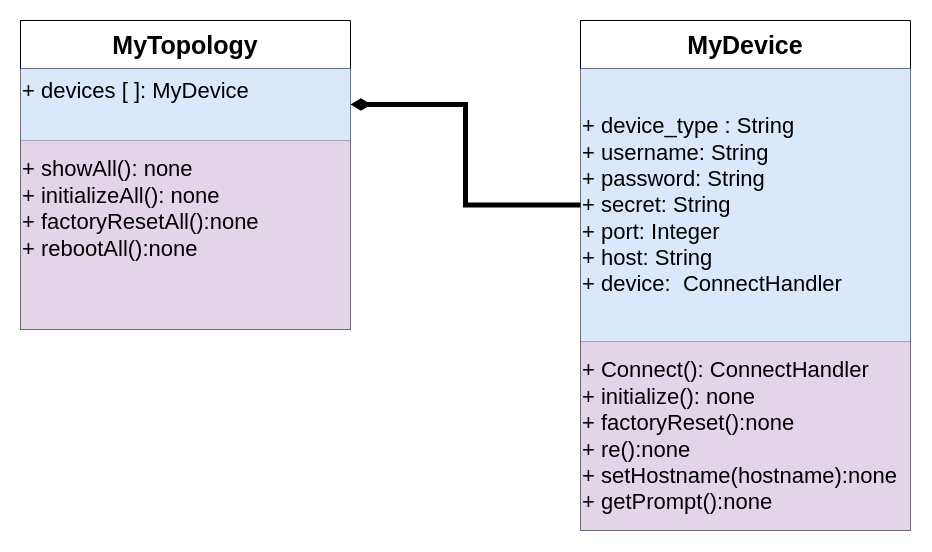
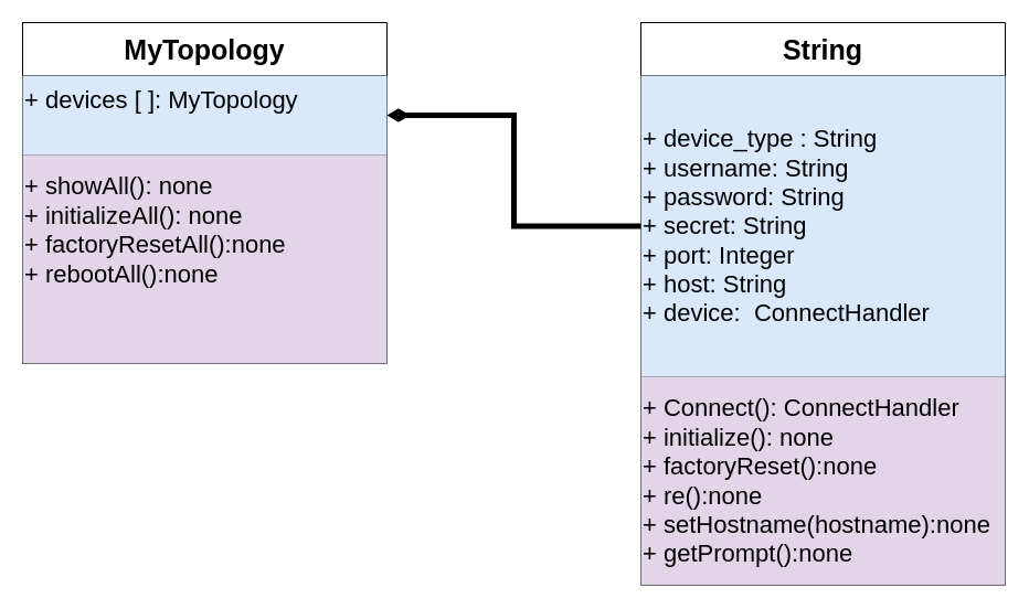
  <mxCell id="0" />
  <mxCell id="1" parent="0" />
  <mxCell id="2" value="" style="shape=table;startSize=0;container=1;collapsible=0;childLayout=tableLayout;" vertex="1" parent="1"><mxGeometry x="580" y="20" width="330" height="510" as="geometry" /></mxCell>
  <mxCell id="3" value="" style="shape=tableRow;horizontal=0;startSize=0;swimlaneHead=0;swimlaneBody=0;strokeColor=inherit;top=0;left=0;bottom=0;right=0;collapsible=0;dropTarget=0;fillColor=none;points=[[0,0.5],[1,0.5]];portConstraint=eastwest;" vertex="1" parent="2"><mxGeometry width="330" height="48" as="geometry" /></mxCell>
- <mxCell id="4" value="&lt;b&gt;&lt;font style=&quot;font-size: 25px;&quot;&gt;MyDevice&lt;/font&gt;&lt;/b&gt;" style="shape=partialRectangle;html=1;whiteSpace=wrap;connectable=0;strokeColor=inherit;overflow=hidden;fillColor=none;top=0;left=0;bottom=0;right=0;pointerEvents=1;" vertex="1" parent="3"><mxGeometry width="330" height="48" as="geometry"><mxRectangle width="330" height="48" as="alternateBounds" /></mxGeometry></mxCell>
+ <mxCell id="4" value="&lt;b&gt;&lt;font style=&quot;font-size: 25px;&quot;&gt;String&lt;/font&gt;&lt;/b&gt;" style="shape=partialRectangle;html=1;whiteSpace=wrap;connectable=0;strokeColor=inherit;overflow=hidden;fillColor=none;top=0;left=0;bottom=0;right=0;pointerEvents=1;" vertex="1" parent="3"><mxGeometry width="330" height="48" as="geometry"><mxRectangle width="330" height="48" as="alternateBounds" /></mxGeometry></mxCell>
  <mxCell id="5" value="" style="shape=tableRow;horizontal=0;startSize=0;swimlaneHead=0;swimlaneBody=0;strokeColor=inherit;top=0;left=0;bottom=0;right=0;collapsible=0;dropTarget=0;fillColor=none;points=[[0,0.5],[1,0.5]];portConstraint=eastwest;fontSize=22;" vertex="1" parent="2"><mxGeometry y="48" width="330" height="273" as="geometry" /></mxCell>
  <mxCell id="6" value="+ device_type : String&lt;div style=&quot;font-size: 22px;&quot;&gt;+ username: String&lt;/div&gt;&lt;div style=&quot;font-size: 22px;&quot;&gt;+ password: String&lt;/div&gt;&lt;div style=&quot;font-size: 22px;&quot;&gt;+ secret: String&lt;/div&gt;&lt;div style=&quot;font-size: 22px;&quot;&gt;+ port: Integer&lt;/div&gt;&lt;div style=&quot;font-size: 22px;&quot;&gt;+ host: String&lt;/div&gt;&lt;div style=&quot;font-size: 22px;&quot;&gt;+ device:&amp;nbsp; ConnectHandler&lt;/div&gt;" style="shape=partialRectangle;html=1;whiteSpace=wrap;connectable=0;strokeColor=#6c8ebf;overflow=hidden;fillColor=#dae8fc;top=0;left=0;bottom=0;right=0;pointerEvents=1;align=left;fontSize=22;" vertex="1" parent="5"><mxGeometry width="330" height="273" as="geometry"><mxRectangle width="330" height="273" as="alternateBounds" /></mxGeometry></mxCell>
  <mxCell id="7" value="" style="shape=tableRow;horizontal=0;startSize=0;swimlaneHead=0;swimlaneBody=0;strokeColor=inherit;top=0;left=0;bottom=0;right=0;collapsible=0;dropTarget=0;fillColor=none;points=[[0,0.5],[1,0.5]];portConstraint=eastwest;fontSize=22;" vertex="1" parent="2"><mxGeometry y="321" width="330" height="189" as="geometry" /></mxCell>
  <mxCell id="8" value="+ Connect(): ConnectHandler&lt;br&gt;+ initialize(): none&lt;br&gt;+ factoryReset():none&lt;br&gt;+ re():none&amp;nbsp;&amp;nbsp;&lt;br&gt;+ setHostname(hostname):none&lt;br&gt;+ getPrompt():none" style="shape=partialRectangle;html=1;whiteSpace=wrap;connectable=0;strokeColor=#9673a6;overflow=hidden;fillColor=#e1d5e7;top=0;left=0;bottom=0;right=0;pointerEvents=1;align=left;fontSize=22;" vertex="1" parent="7"><mxGeometry width="330" height="189" as="geometry"><mxRectangle width="330" height="189" as="alternateBounds" /></mxGeometry></mxCell>
  <mxCell id="9" value="" style="shape=table;startSize=0;container=1;collapsible=0;childLayout=tableLayout;" vertex="1" parent="1"><mxGeometry x="20" y="20" width="330" height="309" as="geometry" /></mxCell>
  <mxCell id="10" value="" style="shape=tableRow;horizontal=0;startSize=0;swimlaneHead=0;swimlaneBody=0;strokeColor=inherit;top=0;left=0;bottom=0;right=0;collapsible=0;dropTarget=0;fillColor=none;points=[[0,0.5],[1,0.5]];portConstraint=eastwest;" vertex="1" parent="9"><mxGeometry width="330" height="48" as="geometry" /></mxCell>
  <mxCell id="11" value="&lt;b&gt;&lt;font style=&quot;font-size: 25px;&quot;&gt;MyTopology&lt;/font&gt;&lt;/b&gt;" style="shape=partialRectangle;html=1;whiteSpace=wrap;connectable=0;strokeColor=inherit;overflow=hidden;fillColor=none;top=0;left=0;bottom=0;right=0;pointerEvents=1;" vertex="1" parent="10"><mxGeometry width="330" height="48" as="geometry"><mxRectangle width="330" height="48" as="alternateBounds" /></mxGeometry></mxCell>
  <mxCell id="12" value="" style="shape=tableRow;horizontal=0;startSize=0;swimlaneHead=0;swimlaneBody=0;strokeColor=inherit;top=0;left=0;bottom=0;right=0;collapsible=0;dropTarget=0;fillColor=none;points=[[0,0.5],[1,0.5]];portConstraint=eastwest;fontSize=22;" vertex="1" parent="9"><mxGeometry y="48" width="330" height="72" as="geometry" /></mxCell>
- <mxCell id="13" value="+ devices [ ]: MyDevice&amp;nbsp;&lt;br&gt;&amp;nbsp;" style="shape=partialRectangle;html=1;whiteSpace=wrap;connectable=0;strokeColor=#6c8ebf;overflow=hidden;fillColor=#dae8fc;top=0;left=0;bottom=0;right=0;pointerEvents=1;align=left;fontSize=22;" vertex="1" parent="12"><mxGeometry width="330" height="72" as="geometry"><mxRectangle width="330" height="72" as="alternateBounds" /></mxGeometry></mxCell>
+ <mxCell id="13" value="+ devices [ ]: MyTopology&amp;nbsp;&lt;br&gt;&amp;nbsp;" style="shape=partialRectangle;html=1;whiteSpace=wrap;connectable=0;strokeColor=#6c8ebf;overflow=hidden;fillColor=#dae8fc;top=0;left=0;bottom=0;right=0;pointerEvents=1;align=left;fontSize=22;" vertex="1" parent="12"><mxGeometry width="330" height="72" as="geometry"><mxRectangle width="330" height="72" as="alternateBounds" /></mxGeometry></mxCell>
  <mxCell id="14" value="" style="shape=tableRow;horizontal=0;startSize=0;swimlaneHead=0;swimlaneBody=0;strokeColor=inherit;top=0;left=0;bottom=0;right=0;collapsible=0;dropTarget=0;fillColor=none;points=[[0,0.5],[1,0.5]];portConstraint=eastwest;fontSize=22;" vertex="1" parent="9"><mxGeometry y="120" width="330" height="189" as="geometry" /></mxCell>
  <mxCell id="15" value="+ showAll(): none&lt;br&gt;+ initializeAll(): none&lt;br&gt;+ factoryResetAll():none&lt;br&gt;+ rebootAll():none&amp;nbsp;&amp;nbsp;&lt;br&gt;&lt;br&gt;&lt;div&gt;&lt;br&gt;&lt;/div&gt;" style="shape=partialRectangle;html=1;whiteSpace=wrap;connectable=0;strokeColor=#9673a6;overflow=hidden;fillColor=#e1d5e7;top=0;left=0;bottom=0;right=0;pointerEvents=1;align=left;fontSize=22;" vertex="1" parent="14"><mxGeometry width="330" height="189" as="geometry"><mxRectangle width="330" height="189" as="alternateBounds" /></mxGeometry></mxCell>
  <mxCell id="16" style="edgeStyle=orthogonalEdgeStyle;rounded=0;orthogonalLoop=1;jettySize=auto;html=1;endArrow=diamondThin;endFill=0;strokeWidth=5;" edge="1" parent="1" source="5" target="12"><mxGeometry relative="1" as="geometry" /></mxCell>
